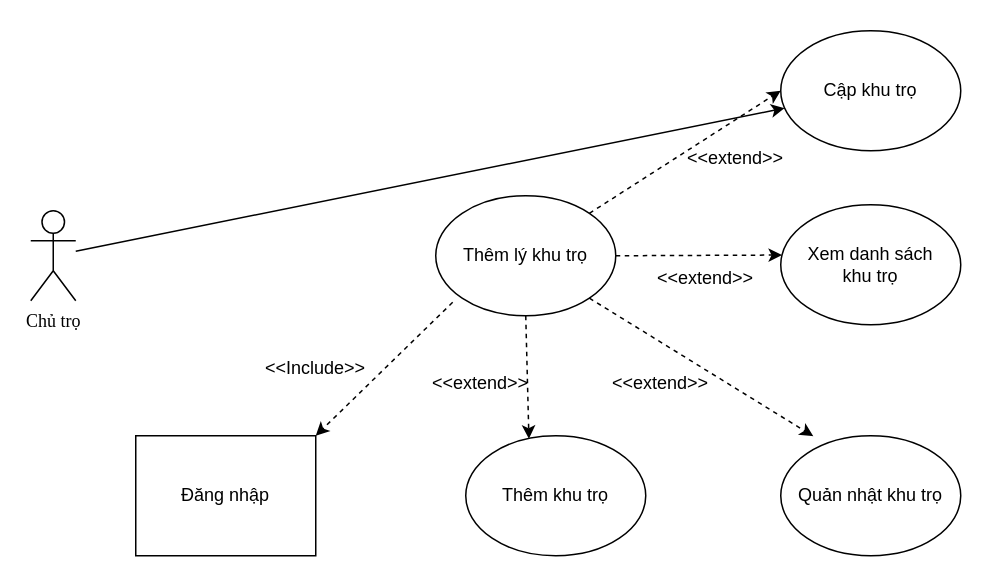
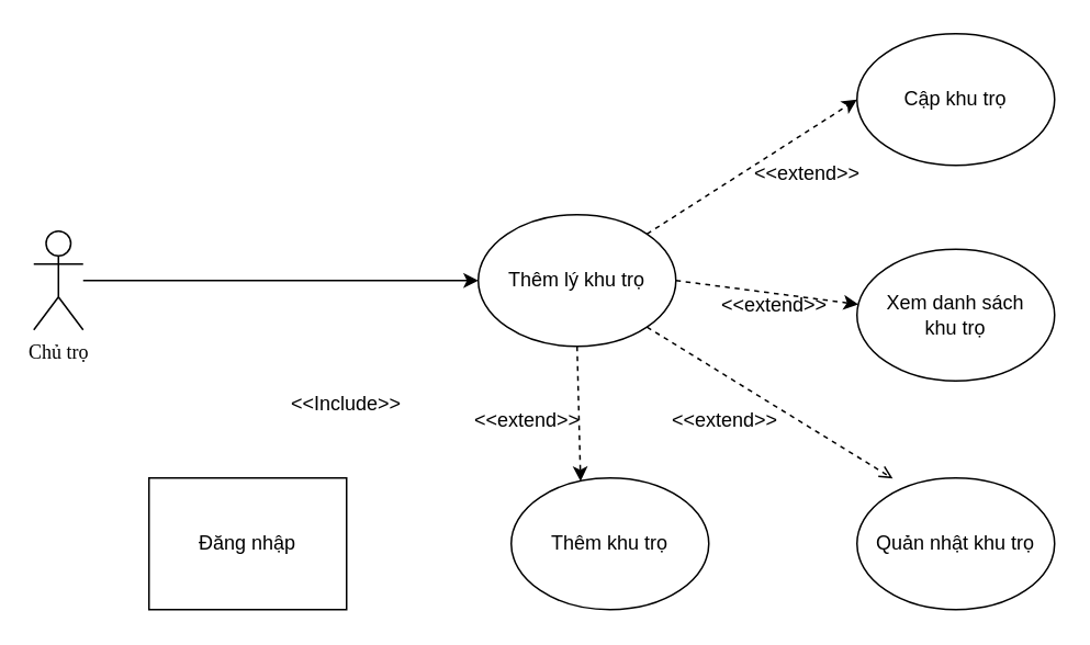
  <mxCell id="0" />
  <mxCell id="1" parent="0" />
  <mxCell id="2" value="Chủ trọ" style="shape=umlActor;verticalLabelPosition=bottom;verticalAlign=top;html=1;outlineConnect=0;fontFamily=Times New Roman;" vertex="1" parent="1"><mxGeometry x="20" y="140" width="30" height="60" as="geometry" /></mxCell>
  <mxCell id="3" value="Thêm lý khu trọ" style="ellipse;whiteSpace=wrap;html=1;" vertex="1" parent="1"><mxGeometry x="290" y="130" width="120" height="80" as="geometry" /></mxCell>
  <mxCell id="4" value="Đăng nhập" style="whiteSpace=wrap;html=1;rounded=0;" vertex="1" parent="1"><mxGeometry x="90" y="290" width="120" height="80" as="geometry" /></mxCell>
  <mxCell id="5" value="Thêm khu trọ" style="ellipse;whiteSpace=wrap;html=1;" vertex="1" parent="1"><mxGeometry x="310" y="290" width="120" height="80" as="geometry" /></mxCell>
  <mxCell id="6" value="Quản nhật khu trọ" style="ellipse;whiteSpace=wrap;html=1;" vertex="1" parent="1"><mxGeometry x="520" y="290" width="120" height="80" as="geometry" /></mxCell>
- <mxCell id="7" value="Xem danh sách&lt;br&gt;khu trọ" style="ellipse;whiteSpace=wrap;html=1;" vertex="1" parent="1"><mxGeometry x="520" y="136" width="120" height="80" as="geometry" /></mxCell>
+ <mxCell id="7" value="Xem danh sách&lt;br&gt;khu trọ" style="ellipse;whiteSpace=wrap;html=1;" vertex="1" parent="1"><mxGeometry x="520" y="151" width="120" height="80" as="geometry" /></mxCell>
  <mxCell id="8" value="Cập khu trọ" style="ellipse;whiteSpace=wrap;html=1;" vertex="1" parent="1"><mxGeometry x="520" y="20" width="120" height="80" as="geometry" /></mxCell>
- <mxCell id="9" value="" style="endArrow=classic;html=1;rounded=0;" edge="1" parent="1" source="2" target="8"><mxGeometry width="50" height="50" relative="1" as="geometry"><mxPoint x="340" y="250" as="sourcePoint" /><mxPoint x="390" y="200" as="targetPoint" /></mxGeometry></mxCell>
- <mxCell id="10" value="" style="endArrow=classic;html=1;rounded=0;exitX=0.094;exitY=0.888;exitDx=0;exitDy=0;exitPerimeter=0;entryX=1;entryY=0;entryDx=0;entryDy=0;dashed=1;" edge="1" parent="1" source="3" target="4"><mxGeometry width="50" height="50" relative="1" as="geometry"><mxPoint x="200" y="280" as="sourcePoint" /><mxPoint x="250" y="230" as="targetPoint" /></mxGeometry></mxCell>
+ <mxCell id="9" value="" style="endArrow=classic;html=1;rounded=0;entryX=0;entryY=0.5;entryDx=0;entryDy=0;" edge="1" parent="1" source="2" target="3"><mxGeometry width="50" height="50" relative="1" as="geometry"><mxPoint x="340" y="250" as="sourcePoint" /><mxPoint x="390" y="200" as="targetPoint" /></mxGeometry></mxCell>
  <mxCell id="11" value="&amp;lt;&amp;lt;Include&amp;gt;&amp;gt;" style="text;html=1;strokeColor=none;fillColor=none;align=center;verticalAlign=middle;whiteSpace=wrap;rounded=0;" vertex="1" parent="1"><mxGeometry x="180" y="230" width="60" height="30" as="geometry" /></mxCell>
  <mxCell id="12" value="" style="endArrow=classic;html=1;rounded=0;dashed=1;entryX=0.351;entryY=0.025;entryDx=0;entryDy=0;entryPerimeter=0;" edge="1" parent="1" target="5"><mxGeometry width="50" height="50" relative="1" as="geometry"><mxPoint x="350" y="210" as="sourcePoint" /><mxPoint x="346" y="290" as="targetPoint" /></mxGeometry></mxCell>
- <mxCell id="13" value="" style="endArrow=classic;html=1;rounded=0;dashed=1;entryX=0.181;entryY=0.004;entryDx=0;entryDy=0;entryPerimeter=0;exitX=1;exitY=1;exitDx=0;exitDy=0;" edge="1" parent="1" source="3" target="6"><mxGeometry width="50" height="50" relative="1" as="geometry"><mxPoint x="360" y="220" as="sourcePoint" /><mxPoint x="362" y="302" as="targetPoint" /></mxGeometry></mxCell>
+ <mxCell id="13" value="" style="endArrow=open;html=1;rounded=0;dashed=1;entryX=0.181;entryY=0.004;entryDx=0;entryDy=0;entryPerimeter=0;exitX=1;exitY=1;exitDx=0;exitDy=0;" edge="1" parent="1" source="3" target="6"><mxGeometry width="50" height="50" relative="1" as="geometry"><mxPoint x="360" y="220" as="sourcePoint" /><mxPoint x="362" y="302" as="targetPoint" /></mxGeometry></mxCell>
  <mxCell id="14" value="" style="endArrow=classic;html=1;rounded=0;dashed=1;entryX=0.007;entryY=0.419;entryDx=0;entryDy=0;entryPerimeter=0;exitX=1;exitY=0.5;exitDx=0;exitDy=0;" edge="1" parent="1" source="3" target="7"><mxGeometry width="50" height="50" relative="1" as="geometry"><mxPoint x="370" y="230" as="sourcePoint" /><mxPoint x="372" y="312" as="targetPoint" /></mxGeometry></mxCell>
  <mxCell id="15" value="" style="endArrow=classic;html=1;rounded=0;dashed=1;entryX=0;entryY=0.5;entryDx=0;entryDy=0;exitX=1;exitY=0;exitDx=0;exitDy=0;" edge="1" parent="1" source="3" target="8"><mxGeometry width="50" height="50" relative="1" as="geometry"><mxPoint x="380" y="240" as="sourcePoint" /><mxPoint x="382" y="322" as="targetPoint" /></mxGeometry></mxCell>
  <mxCell id="16" value="&amp;lt;&amp;lt;extend&amp;gt;&amp;gt;" style="text;html=1;strokeColor=none;fillColor=none;align=center;verticalAlign=middle;whiteSpace=wrap;rounded=0;" vertex="1" parent="1"><mxGeometry x="290" y="240" width="60" height="30" as="geometry" /></mxCell>
  <mxCell id="17" value="&amp;lt;&amp;lt;extend&amp;gt;&amp;gt;" style="text;html=1;strokeColor=none;fillColor=none;align=center;verticalAlign=middle;whiteSpace=wrap;rounded=0;" vertex="1" parent="1"><mxGeometry x="410" y="240" width="60" height="30" as="geometry" /></mxCell>
  <mxCell id="18" value="&amp;lt;&amp;lt;extend&amp;gt;&amp;gt;" style="text;html=1;strokeColor=none;fillColor=none;align=center;verticalAlign=middle;whiteSpace=wrap;rounded=0;" vertex="1" parent="1"><mxGeometry x="440" y="170" width="60" height="30" as="geometry" /></mxCell>
  <mxCell id="19" value="&amp;lt;&amp;lt;extend&amp;gt;&amp;gt;" style="text;html=1;strokeColor=none;fillColor=none;align=center;verticalAlign=middle;whiteSpace=wrap;rounded=0;" vertex="1" parent="1"><mxGeometry x="460" y="90" width="60" height="30" as="geometry" /></mxCell>
